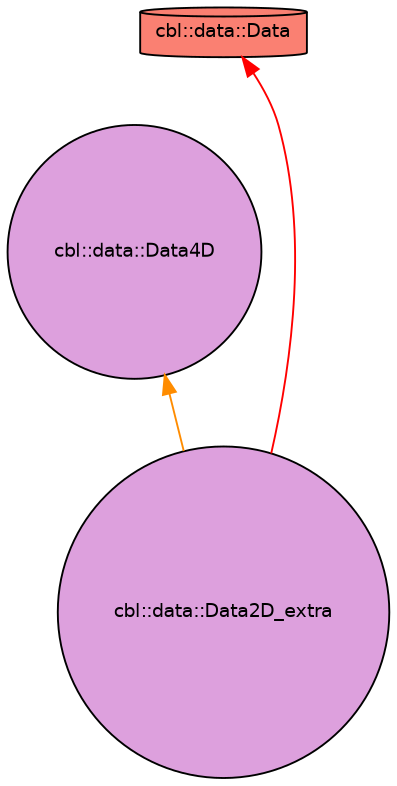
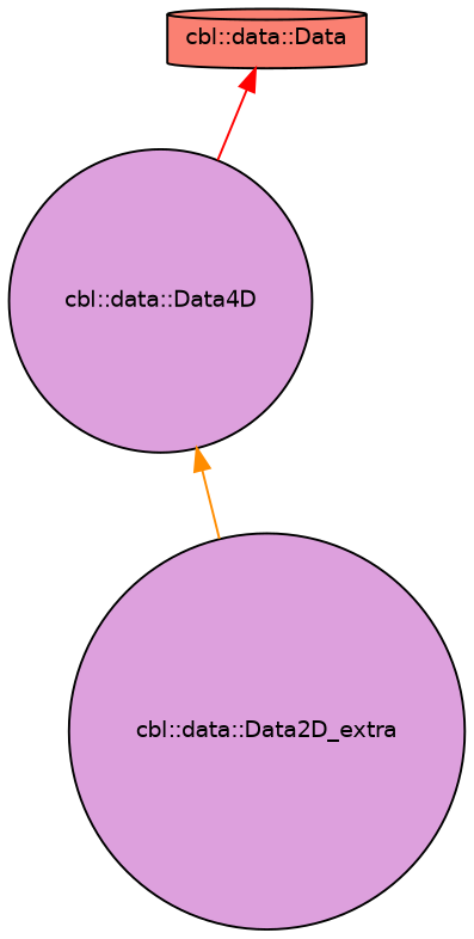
  digraph {
    node [color=black fillcolor=plum fontname=Helvetica fontsize=10 shape=circle style=filled]
    edge [dir=back fontname=Helvetica fontsize=10 labelfontname=Helvetica labelfontsize=10 style=solid]
    n1 [fontcolor=black height=0.2 label="cbl::data::Data4D" width=0.4]
    n2 [height=0.2 label="cbl::data::Data2D_extra" width=0.4]
    n3 [fillcolor=salmon height=0.2 label="cbl::data::Data" shape=cylinder width=0.4]
    n1 -> n2 [color=darkorange]
-   n3 -> n2 [color=red]
+   n3 -> n1 [color=red]
  }
